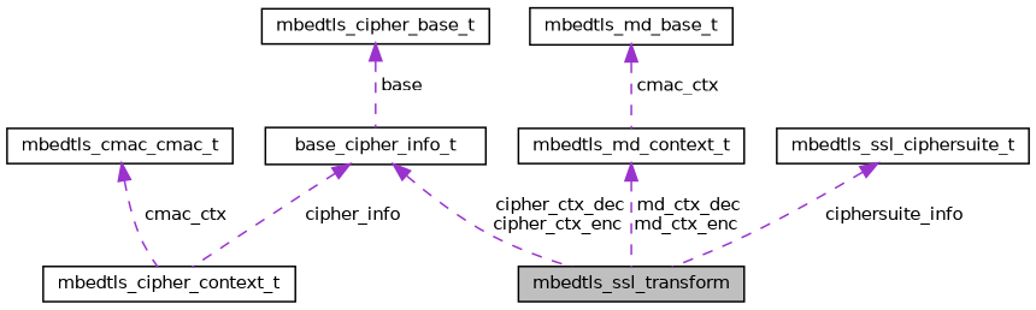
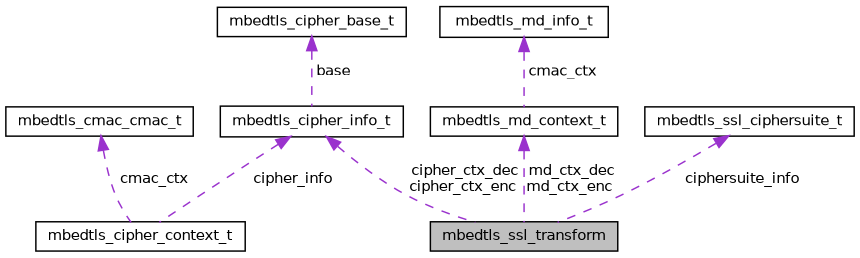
  digraph {
    node [color=black fillcolor=white fontname=Helvetica fontsize=10 shape=record style=filled]
    edge [color=darkorchid3 dir=back fontname=Helvetica fontsize=10 labelfontname=Helvetica labelfontsize=10 style=dashed]
    n1 [fillcolor=grey75 fontcolor=black height=0.2 label=mbedtls_ssl_transform width=0.4]
    n2 [height=0.2 label=mbedtls_cipher_context_t width=0.4]
    n3 [height=0.2 label=mbedtls_cmac_cmac_t width=0.4]
-   n4 [height=0.2 label=base_cipher_info_t width=0.4]
+   n4 [height=0.2 label=mbedtls_cipher_info_t width=0.4]
    n5 [height=0.2 label=mbedtls_cipher_base_t width=0.4]
    n6 [height=0.2 label=mbedtls_md_context_t width=0.4]
-   n7 [height=0.2 label=mbedtls_md_base_t width=0.4]
+   n7 [height=0.2 label=mbedtls_md_info_t width=0.4]
    n8 [height=0.2 label=mbedtls_ssl_ciphersuite_t width=0.4]
    n3 -> n2 [label=" cmac_ctx"]
    n4 -> n1 [label=" cipher_ctx_dec\ncipher_ctx_enc"]
    n4 -> n2 [label=" cipher_info"]
    n5 -> n4 [label=" base"]
    n6 -> n1 [label=" md_ctx_dec\nmd_ctx_enc"]
    n7 -> n6 [label=" cmac_ctx"]
    n8 -> n1 [label=" ciphersuite_info"]
  }
